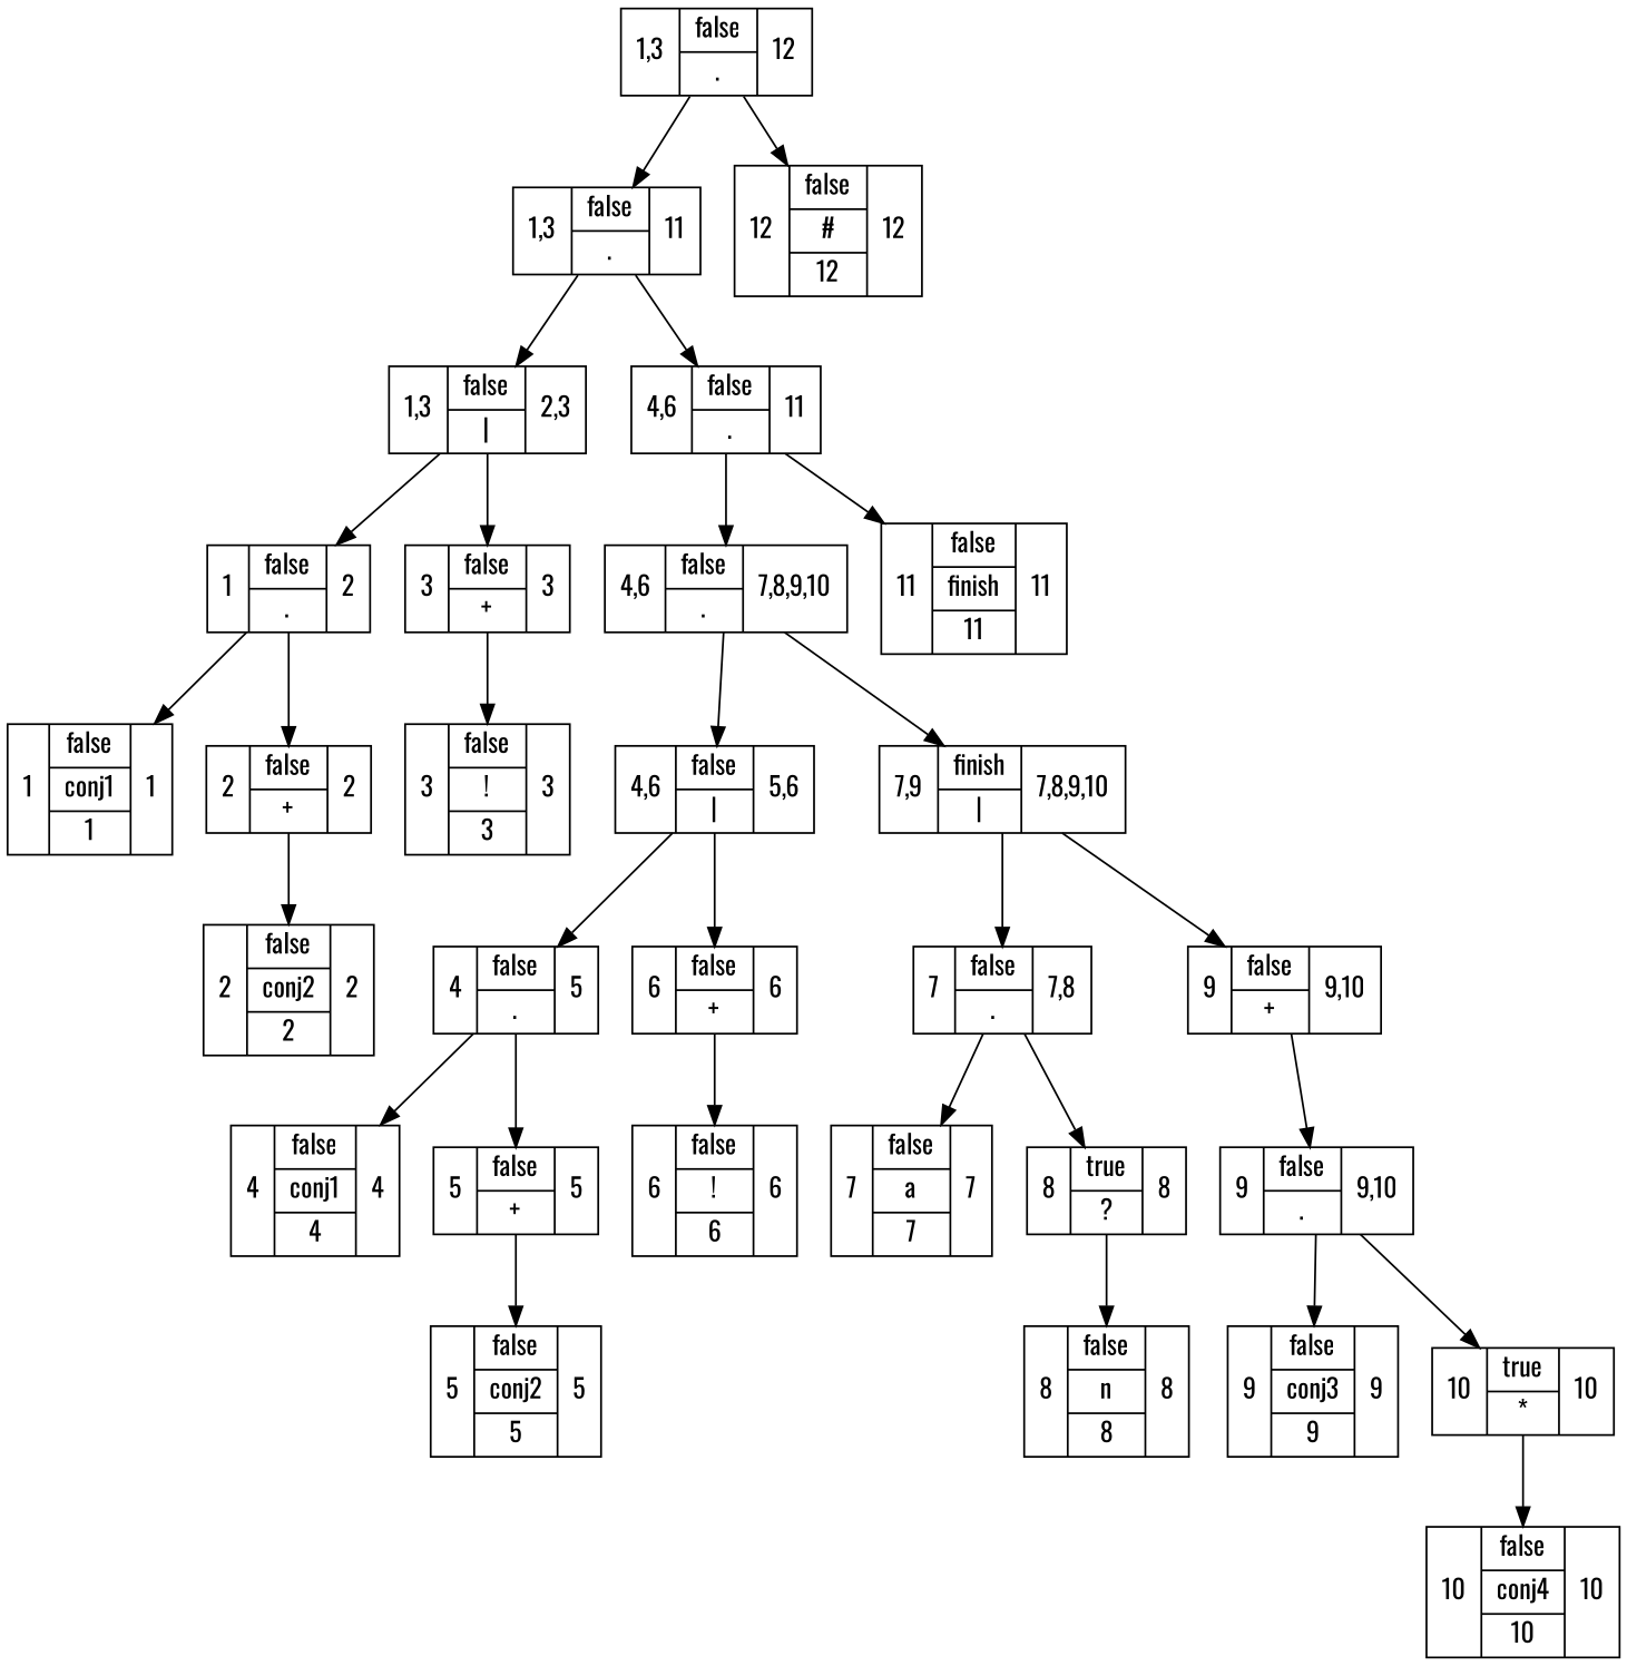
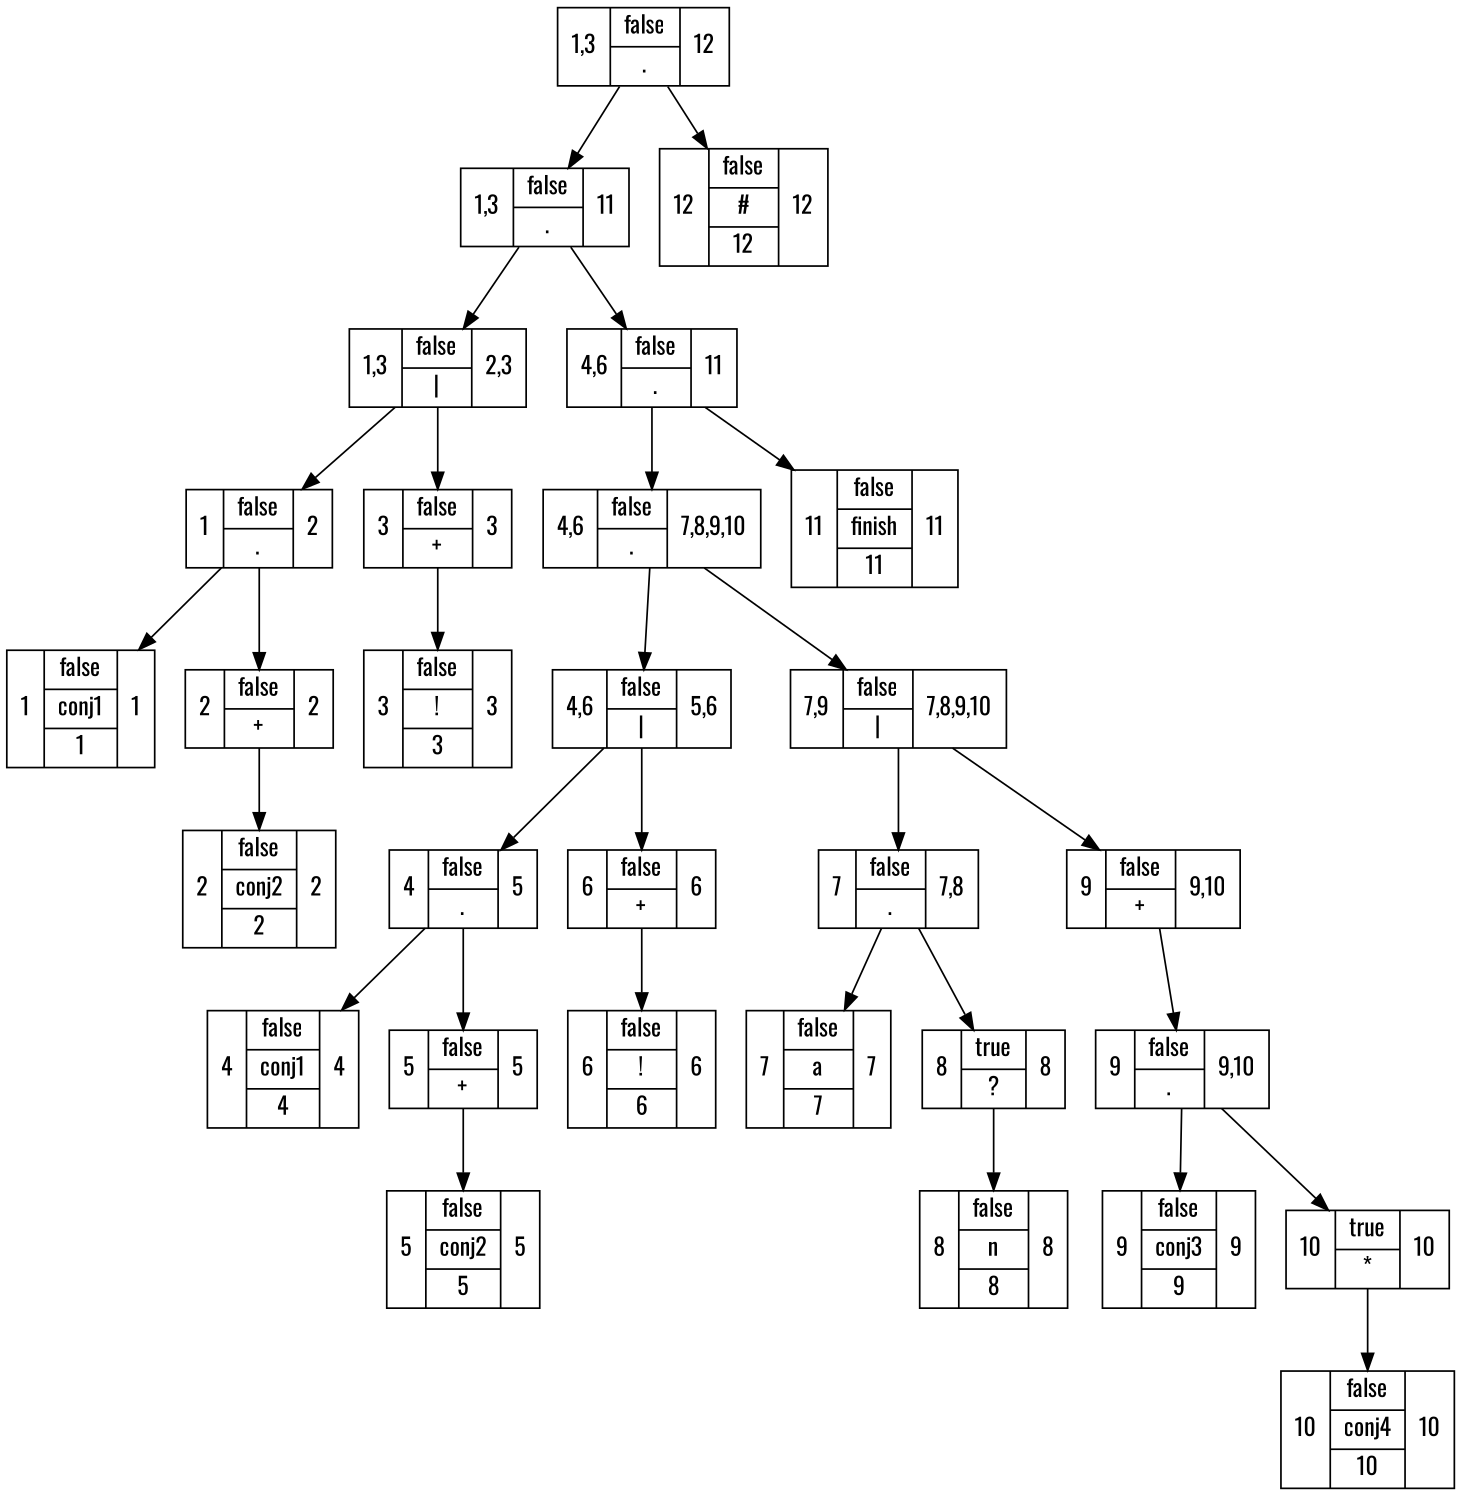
  digraph {
    fontname=Oswald
    node [shape=record fontname=Oswald]
    edge [fontname=Oswald]
    n1 [label="1,3|{false|\.}|12"]
    n2 [label="1,3|{false|\.}|11"]
    n3 [label="12|{false|#|12}|12"]
    n4 [label="1,3|{false|\|}|2,3"]
    n5 [label="4,6|{false|\.}|11"]
    n6 [label="1|{false|\.}|2"]
    n7 [label="3|{false|\+}|3"]
    n8 [label="4,6|{false|\.}|7,8,9,10"]
    n9 [label="11|{false|finish|11}|11"]
    n10 [label="1|{false|{conj1}|1}|1"]
    n11 [label="2|{false|\+}|2"]
    n12 [label="3|{false|!|3}|3"]
    n13 [label="2|{false|{conj2}|2}|2"]
    n14 [label="4,6|{false|\|}|5,6"]
-   n15 [label="7,9|{finish|\|}|7,8,9,10"]
+   n15 [label="7,9|{false|\|}|7,8,9,10"]
    n16 [label="4|{false|\.}|5"]
    n17 [label="6|{false|\+}|6"]
    n18 [label="7|{false|\.}|7,8"]
    n19 [label="9|{false|\+}|9,10"]
    n20 [label="4|{false|{conj1}|4}|4"]
    n21 [label="5|{false|\+}|5"]
    n22 [label="6|{false|!|6}|6"]
    n23 [label="5|{false|{conj2}|5}|5"]
    n24 [label="7|{false|a|7}|7"]
    n25 [label="8|{true|\?}|8"]
    n26 [label="9|{false|\.}|9,10"]
    n27 [label="8|{false|n|8}|8"]
    n28 [label="9|{false|{conj3}|9}|9"]
    n29 [label="10|{true|\*}|10"]
    n30 [label="10|{false|{conj4}|10}|10"]
    n1 -> n2
    n1 -> n3
    n2 -> n4
    n2 -> n5
    n4 -> n6
    n4 -> n7
    n5 -> n8
    n5 -> n9
    n6 -> n10
    n6 -> n11
    n7 -> n12
    n8 -> n14
    n8 -> n15
    n11 -> n13
    n14 -> n16
    n14 -> n17
    n15 -> n18
    n15 -> n19
    n16 -> n20
    n16 -> n21
    n17 -> n22
    n18 -> n24
    n18 -> n25
    n19 -> n26
    n21 -> n23
    n25 -> n27
    n26 -> n28
    n26 -> n29
    n29 -> n30
  }
